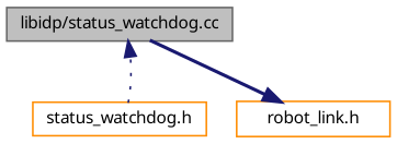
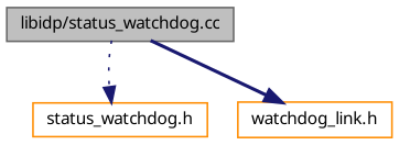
  digraph {
    fontname="Noto Sans"
    node [color=darkorange fillcolor=white fontname="Noto Sans" fontsize=10 shape=record style=filled]
    edge [color=midnightblue fontname="Noto Sans" fontsize=10 labelfontname=FreeSans labelfontsize=10]
    n1 [color=gray40 fillcolor=grey75 fontcolor=black height=0.2 label="libidp/status_watchdog.cc" width=0.4]
    n2 [height=0.2 label="status_watchdog.h" width=0.4]
-   n3 [height=0.2 label="robot_link.h" width=0.4]
-   n2 -> n1 [style=dotted]
+   n3 [height=0.2 label="watchdog_link.h" width=0.4]
+   n1 -> n2 [style=dotted]
    n1 -> n3 [style=bold]
  }
